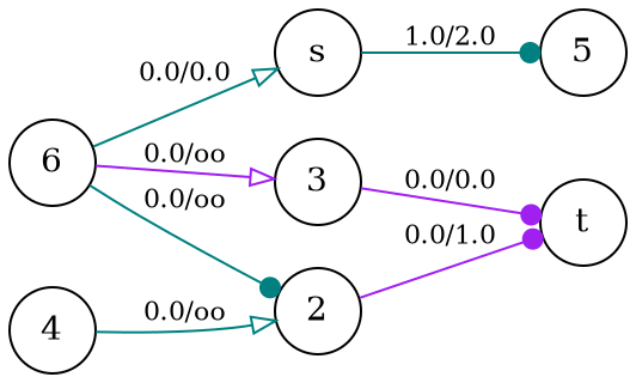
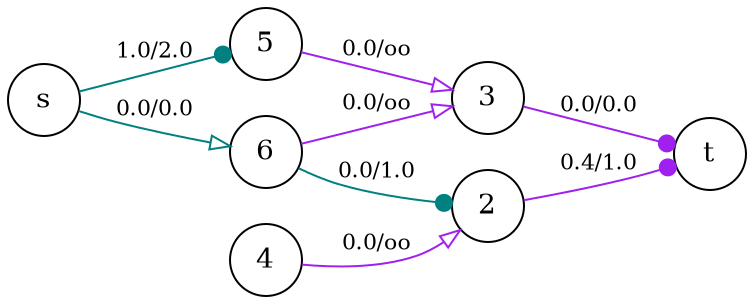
  digraph {
    rankdir=LR
    node [fixedsize=true shape=circle]
    edge [arrowhead=dot color=purple fontsize=11]
    2
    t
    3
    4
    5
    6
    s
-   2 -> t [label="0.0/1.0"]
+   2 -> t [label="0.4/1.0"]
    3 -> t [label="0.0/0.0"]
-   4 -> 2 [arrowhead=onormal color=teal label="0.0/oo"]
-   6 -> 2 [color=teal label="0.0/oo"]
+   4 -> 2 [arrowhead=onormal label="0.0/oo"]
+   5 -> 3 [arrowhead=onormal label="0.0/oo"]
+   6 -> 2 [color=teal label="0.0/1.0"]
    6 -> 3 [arrowhead=onormal label="0.0/oo"]
    s -> 5 [color=teal label="1.0/2.0"]
-   6 -> s [arrowhead=onormal color=teal label="0.0/0.0"]
+   s -> 6 [arrowhead=onormal color=teal label="0.0/0.0"]
  }
